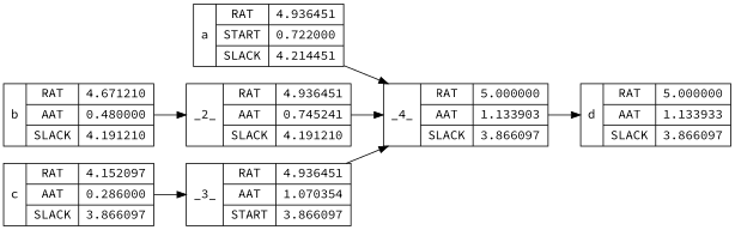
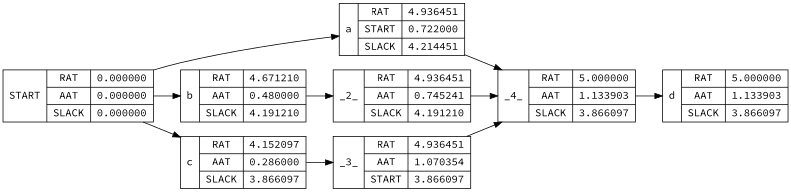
  digraph {
    fontname="Source Code Pro"
    rankdir=LR
    node [fontname="Source Code Pro" shape=record]
    edge [fontname="Source Code Pro"]
+   n1 [label="{{START}|{RAT|AAT|SLACK}|{0.000000|0.000000|0.000000}}"]
    n2 [label="{{a}|{RAT|START|SLACK}|{4.936451|0.722000|4.214451}}"]
    n3 [label="{{b}|{RAT|AAT|SLACK}|{4.671210|0.480000|4.191210}}"]
    n4 [label="{{c}|{RAT|AAT|SLACK}|{4.152097|0.286000|3.866097}}"]
    n5 [label="{{_4_}|{RAT|AAT|SLACK}|{5.000000|1.133903|3.866097}}"]
    n6 [label="{{_2_}|{RAT|AAT|SLACK}|{4.936451|0.745241|4.191210}}"]
    n7 [label="{{_3_}|{RAT|AAT|START}|{4.936451|1.070354|3.866097}}"]
-   n8 [label="{{d}|{RAT|AAT|SLACK}|{5.000000|1.133933|3.866097}}"]
+   n8 [label="{{d}|{RAT|AAT|SLACK}|{5.000000|1.133903|3.866097}}"]
+   n1 -> n2
+   n1 -> n3
+   n1 -> n4
    n2 -> n5
    n3 -> n6
    n4 -> n7
    n5 -> n8
    n6 -> n5
    n7 -> n5
  }
